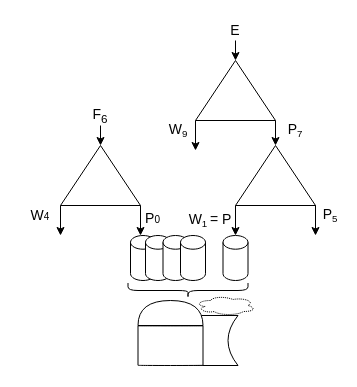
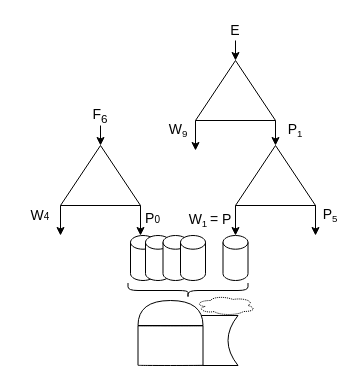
  <mxCell id="0" />
  <mxCell id="1" parent="0" />
  <mxCell id="2" value="" style="endArrow=classic;html=1;" parent="1" edge="1"><mxGeometry width="50" height="50" relative="1" as="geometry"><mxPoint x="235" y="40" as="sourcePoint" /><mxPoint x="235" y="60" as="targetPoint" /></mxGeometry></mxCell>
  <mxCell id="3" value="" style="endArrow=classic;html=1;" parent="1" edge="1"><mxGeometry width="50" height="50" relative="1" as="geometry"><mxPoint x="195" y="120" as="sourcePoint" /><mxPoint x="195" y="150" as="targetPoint" /></mxGeometry></mxCell>
  <mxCell id="4" value="" style="triangle;whiteSpace=wrap;html=1;rotation=-90;" parent="1" vertex="1"><mxGeometry x="205" y="50" width="60" height="80" as="geometry" /></mxCell>
  <mxCell id="5" value="" style="endArrow=classic;html=1;exitX=0;exitY=0;exitDx=0;exitDy=0;" parent="1" source="9" edge="1"><mxGeometry width="50" height="50" relative="1" as="geometry"><mxPoint x="275" y="95" as="sourcePoint" /><mxPoint x="275" y="145" as="targetPoint" /></mxGeometry></mxCell>
  <mxCell id="6" value="" style="triangle;whiteSpace=wrap;html=1;rotation=-90;" parent="1" vertex="1"><mxGeometry x="245" y="135" width="60" height="80" as="geometry" /></mxCell>
  <mxCell id="7" value="&lt;font style=&quot;font-size: 14px&quot;&gt;E&lt;/font&gt;" style="text;html=1;strokeColor=none;fillColor=none;align=center;verticalAlign=middle;whiteSpace=wrap;rounded=0;" parent="1" vertex="1"><mxGeometry x="215" y="20" width="40" height="20" as="geometry" /></mxCell>
  <mxCell id="8" value="&lt;font style=&quot;font-size: 14px&quot;&gt;W&lt;/font&gt;&lt;font style=&quot;font-size: 11.667px&quot;&gt;&lt;sub&gt;9&lt;/sub&gt;&lt;/font&gt;" style="text;html=1;strokeColor=none;fillColor=none;align=center;verticalAlign=middle;whiteSpace=wrap;rounded=0;" parent="1" vertex="1"><mxGeometry x="157.5" y="120" width="40" height="20" as="geometry" /></mxCell>
- <mxCell id="9" value="&lt;font style=&quot;font-size: 14px&quot;&gt;P&lt;/font&gt;&lt;font style=&quot;font-size: 11.667px&quot;&gt;&lt;sub&gt;7&lt;/sub&gt;&lt;/font&gt;" style="text;html=1;strokeColor=none;fillColor=none;align=center;verticalAlign=middle;whiteSpace=wrap;rounded=0;" parent="1" vertex="1"><mxGeometry x="275" y="120" width="40" height="20" as="geometry" /></mxCell>
+ <mxCell id="9" value="&lt;font style=&quot;font-size: 14px&quot;&gt;P&lt;/font&gt;&lt;font style=&quot;font-size: 11.667px&quot;&gt;&lt;sub&gt;1&lt;/sub&gt;&lt;/font&gt;" style="text;html=1;strokeColor=none;fillColor=none;align=center;verticalAlign=middle;whiteSpace=wrap;rounded=0;" parent="1" vertex="1"><mxGeometry x="275" y="120" width="40" height="20" as="geometry" /></mxCell>
  <mxCell id="10" value="" style="endArrow=classic;html=1;" parent="1" edge="1"><mxGeometry width="50" height="50" relative="1" as="geometry"><mxPoint x="235" y="205" as="sourcePoint" /><mxPoint x="235" y="235" as="targetPoint" /><Array as="points"><mxPoint x="234.89" y="205" /></Array></mxGeometry></mxCell>
  <mxCell id="11" value="" style="endArrow=classic;html=1;" parent="1" edge="1"><mxGeometry width="50" height="50" relative="1" as="geometry"><mxPoint x="315" y="204.66" as="sourcePoint" /><mxPoint x="315" y="235" as="targetPoint" /></mxGeometry></mxCell>
  <mxCell id="12" value="&lt;font style=&quot;font-size: 14px&quot;&gt;P&lt;/font&gt;&lt;font style=&quot;font-size: 11.667px&quot;&gt;&lt;sub&gt;5&lt;/sub&gt;&lt;/font&gt;" style="text;html=1;strokeColor=none;fillColor=none;align=center;verticalAlign=middle;whiteSpace=wrap;rounded=0;" parent="1" vertex="1"><mxGeometry x="325" y="180" width="10" height="70" as="geometry" /></mxCell>
  <mxCell id="13" value="" style="shape=cylinder3;whiteSpace=wrap;html=1;boundedLbl=1;backgroundOutline=1;size=6.854;" parent="1" vertex="1"><mxGeometry x="222.5" y="235" width="25" height="45" as="geometry" /></mxCell>
  <mxCell id="14" value="" style="shape=curlyBracket;whiteSpace=wrap;html=1;rounded=1;flipH=1;rotation=90;" parent="1" vertex="1"><mxGeometry x="180" y="230" width="15" height="120" as="geometry" /></mxCell>
  <mxCell id="15" value="" style="shape=cylinder3;whiteSpace=wrap;html=1;boundedLbl=1;backgroundOutline=1;size=6.854;" parent="1" vertex="1"><mxGeometry x="130" y="235" width="25" height="45" as="geometry" /></mxCell>
  <mxCell id="16" value="" style="shape=cylinder3;whiteSpace=wrap;html=1;boundedLbl=1;backgroundOutline=1;size=6.854;" parent="1" vertex="1"><mxGeometry x="145" y="235" width="25" height="45" as="geometry" /></mxCell>
  <mxCell id="17" value="" style="shape=cylinder3;whiteSpace=wrap;html=1;boundedLbl=1;backgroundOutline=1;size=6.854;" parent="1" vertex="1"><mxGeometry x="162.5" y="235" width="25" height="45" as="geometry" /></mxCell>
  <mxCell id="18" value="" style="shape=cylinder3;whiteSpace=wrap;html=1;boundedLbl=1;backgroundOutline=1;size=6.854;" parent="1" vertex="1"><mxGeometry x="180" y="235" width="25" height="45" as="geometry" /></mxCell>
  <mxCell id="19" value="" style="endArrow=classic;html=1;" parent="1" edge="1"><mxGeometry width="50" height="50" relative="1" as="geometry"><mxPoint x="100" y="125" as="sourcePoint" /><mxPoint x="100" y="145" as="targetPoint" /></mxGeometry></mxCell>
  <mxCell id="20" value="" style="endArrow=classic;html=1;" parent="1" edge="1"><mxGeometry width="50" height="50" relative="1" as="geometry"><mxPoint x="60" y="205" as="sourcePoint" /><mxPoint x="60" y="235" as="targetPoint" /></mxGeometry></mxCell>
  <mxCell id="21" value="" style="triangle;whiteSpace=wrap;html=1;rotation=-90;" parent="1" vertex="1"><mxGeometry x="70" y="135" width="60" height="80" as="geometry" /></mxCell>
  <mxCell id="22" value="&lt;font style=&quot;font-size: 14px&quot;&gt;F&lt;sub&gt;6&lt;/sub&gt;&lt;/font&gt;" style="text;html=1;strokeColor=none;fillColor=none;align=center;verticalAlign=middle;whiteSpace=wrap;rounded=0;" parent="1" vertex="1"><mxGeometry x="80" y="105" width="40" height="20" as="geometry" /></mxCell>
  <mxCell id="23" value="&lt;font style=&quot;font-size: 14px&quot;&gt;W&lt;/font&gt;&lt;font size=&quot;1&quot;&gt;4&lt;/font&gt;" style="text;html=1;strokeColor=none;fillColor=none;align=center;verticalAlign=middle;whiteSpace=wrap;rounded=0;" parent="1" vertex="1"><mxGeometry x="20" y="205" width="40" height="20" as="geometry" /></mxCell>
  <mxCell id="24" value="&lt;font style=&quot;font-size: 14px&quot;&gt;P&lt;/font&gt;&lt;font size=&quot;1&quot;&gt;0&lt;/font&gt;" style="text;html=1;strokeColor=none;fillColor=none;align=center;verticalAlign=middle;whiteSpace=wrap;rounded=0;" parent="1" vertex="1"><mxGeometry x="140" y="210" width="25" height="15" as="geometry" /></mxCell>
  <mxCell id="25" value="" style="endArrow=classic;html=1;" parent="1" edge="1"><mxGeometry width="50" height="50" relative="1" as="geometry"><mxPoint x="140" y="205" as="sourcePoint" /><mxPoint x="140" y="235" as="targetPoint" /></mxGeometry></mxCell>
  <mxCell id="26" value="" style="shape=dataStorage;whiteSpace=wrap;html=1;fixedSize=1;size=10;strokeWidth=1;" parent="1" vertex="1"><mxGeometry x="172.5" y="315" width="65" height="50" as="geometry" /></mxCell>
  <mxCell id="27" value="" style="shape=cylinder3;whiteSpace=wrap;html=1;boundedLbl=1;backgroundOutline=1;size=0.191;strokeWidth=1;" parent="1" vertex="1"><mxGeometry x="137.5" y="325" width="65" height="40" as="geometry" /></mxCell>
  <mxCell id="28" value="" style="shape=or;whiteSpace=wrap;html=1;rotation=-90;strokeWidth=1;" parent="1" vertex="1"><mxGeometry x="157.5" y="280" width="25" height="65" as="geometry" /></mxCell>
  <mxCell id="29" value="" style="ellipse;shape=cloud;whiteSpace=wrap;html=1;dashed=1;dashPattern=1 1;" parent="1" vertex="1"><mxGeometry x="195" y="295" width="60" height="20" as="geometry" /></mxCell>
  <mxCell id="30" value="&lt;font style=&quot;font-size: 14px&quot;&gt;W&lt;font style=&quot;font-size: 11.667px;&quot;&gt;&lt;sub&gt;1&amp;nbsp;&lt;/sub&gt;&lt;/font&gt;= P&lt;/font&gt;" style="text;html=1;strokeColor=none;fillColor=none;align=center;verticalAlign=middle;whiteSpace=wrap;rounded=0;" vertex="1" parent="1"><mxGeometry x="165.3" y="210" width="89.7" height="20" as="geometry" /></mxCell>
